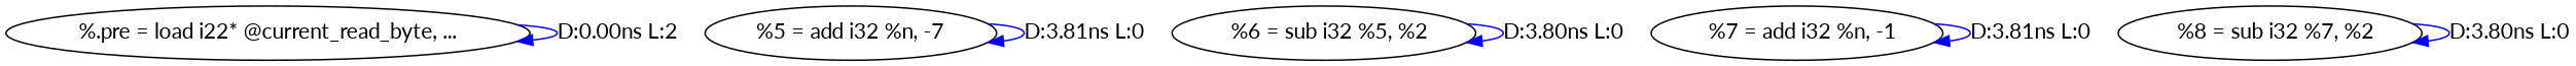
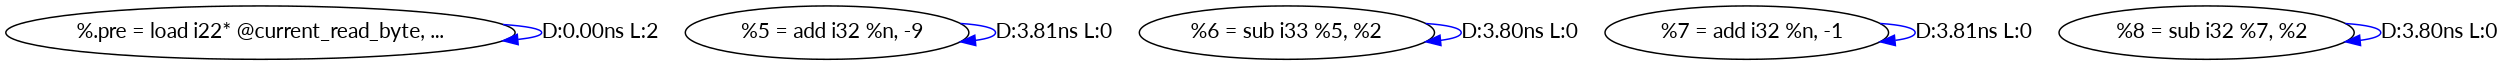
  digraph {
    fontname=Lato
    node [fontname=Lato]
    edge [color=blue fontname=Lato]
    n1 [label="%.pre = load i22* @current_read_byte, ..."]
-   n2 [label="%5 = add i32 %n, -7"]
-   n3 [label="  %6 = sub i32 %5, %2"]
+   n2 [label="  %5 = add i32 %n, -9"]
+   n3 [label="%6 = sub i33 %5, %2"]
    n4 [label="  %7 = add i32 %n, -1"]
    n5 [label="  %8 = sub i32 %7, %2"]
    n1 -> n1 [label="D:0.00ns L:2"]
    n2 -> n2 [label="D:3.81ns L:0"]
    n3 -> n3 [label="D:3.80ns L:0"]
    n4 -> n4 [label="D:3.81ns L:0"]
    n5 -> n5 [label="D:3.80ns L:0"]
  }
